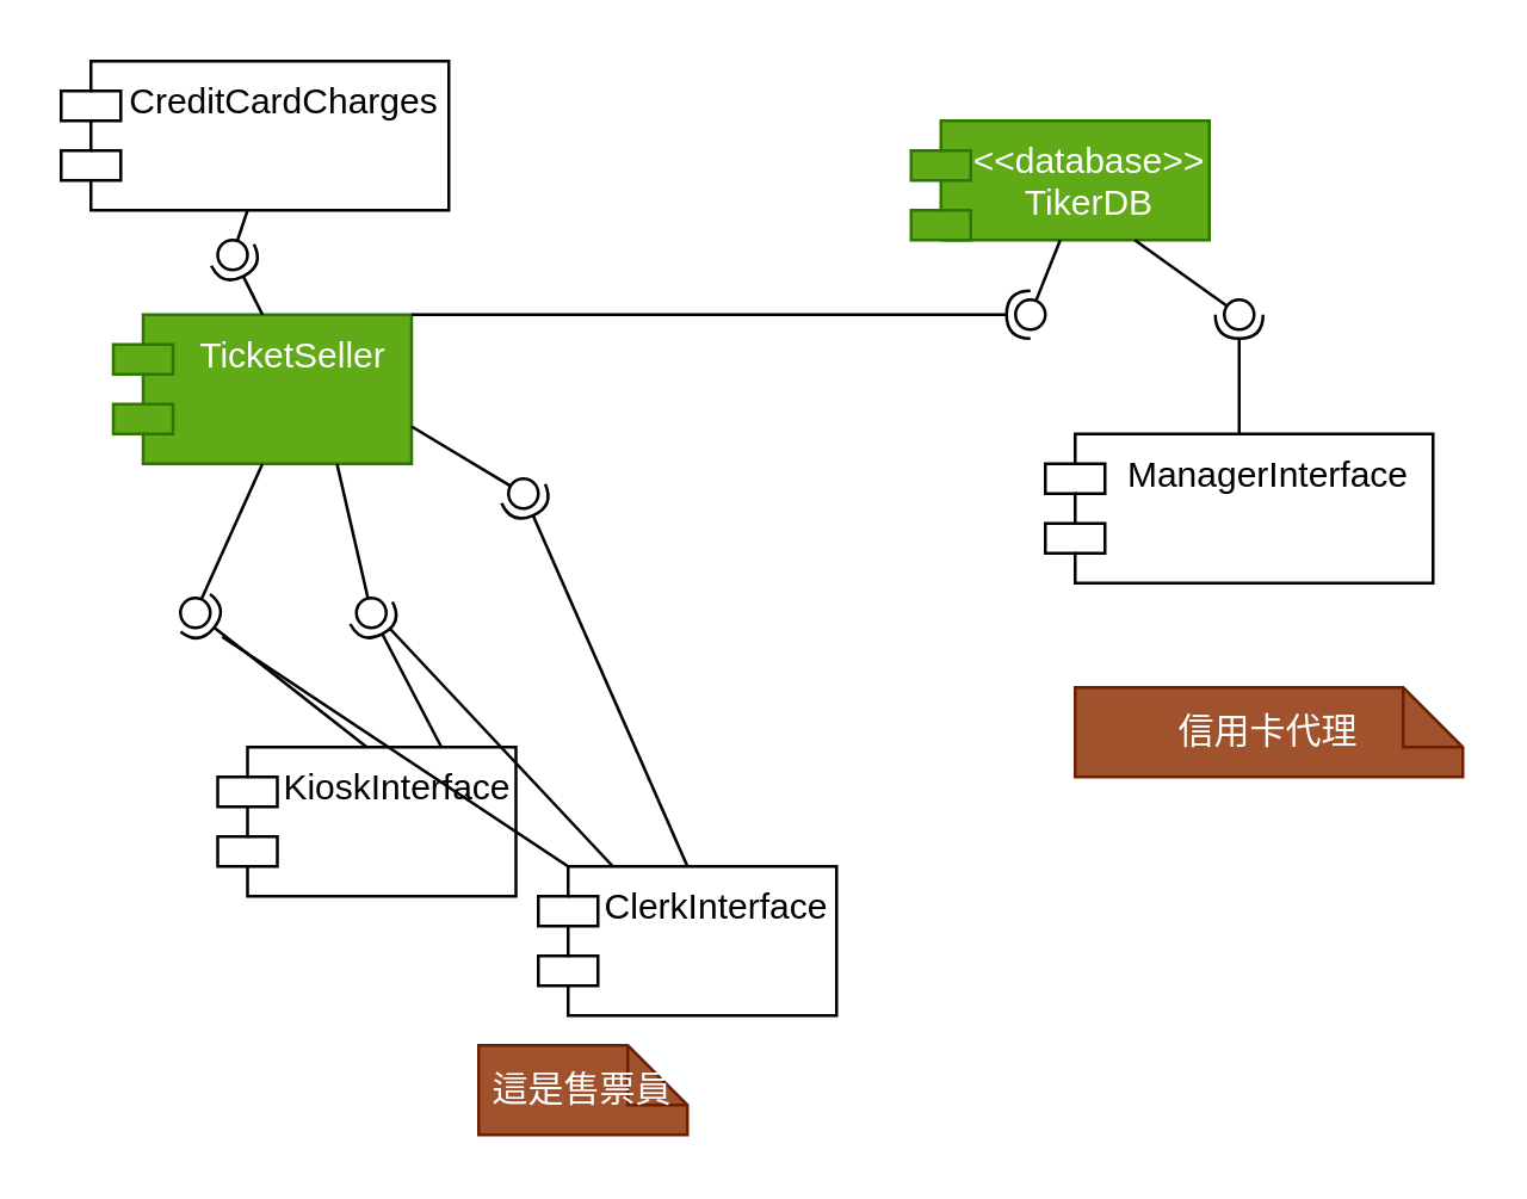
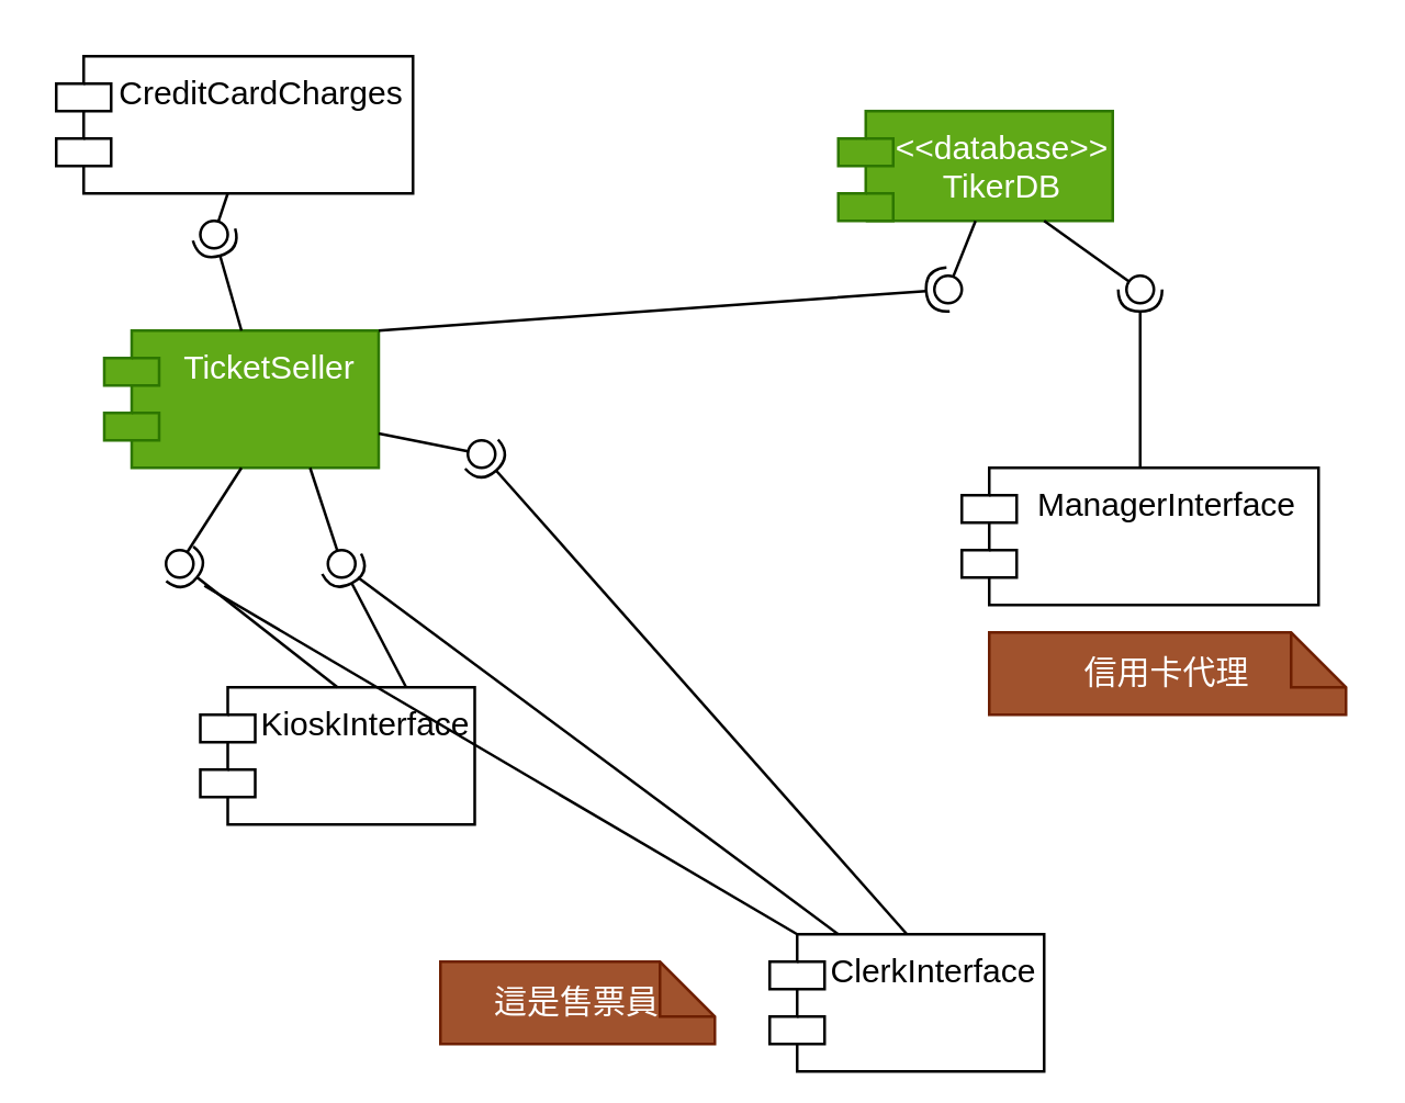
  <mxCell id="0" />
  <mxCell id="1" parent="0" />
  <mxCell id="2" value="CreditCardCharges&lt;br&gt;" style="shape=module;align=left;spacingLeft=20;align=center;verticalAlign=top;whiteSpace=wrap;html=1;" vertex="1" parent="1"><mxGeometry x="20" y="20" width="130" height="50" as="geometry" /></mxCell>
  <mxCell id="3" value="KioskInterface" style="shape=module;align=left;spacingLeft=20;align=center;verticalAlign=top;whiteSpace=wrap;html=1;" vertex="1" parent="1"><mxGeometry x="72.5" y="250" width="100" height="50" as="geometry" /></mxCell>
- <mxCell id="4" value="ClerkInterface" style="shape=module;align=left;spacingLeft=20;align=center;verticalAlign=top;whiteSpace=wrap;html=1;" vertex="1" parent="1"><mxGeometry x="180" y="290" width="100" height="50" as="geometry" /></mxCell>
- <mxCell id="5" value="ManagerInterface" style="shape=module;align=left;spacingLeft=20;align=center;verticalAlign=top;whiteSpace=wrap;html=1;" vertex="1" parent="1"><mxGeometry x="350" y="145" width="130" height="50" as="geometry" /></mxCell>
- <mxCell id="6" value="TicketSeller&lt;br&gt;" style="shape=module;align=left;spacingLeft=20;align=center;verticalAlign=top;whiteSpace=wrap;html=1;fillColor=#60a917;fontColor=#ffffff;strokeColor=#2D7600;" vertex="1" parent="1"><mxGeometry x="37.5" y="105" width="100" height="50" as="geometry" /></mxCell>
+ <mxCell id="4" value="ClerkInterface" style="shape=module;align=left;spacingLeft=20;align=center;verticalAlign=top;whiteSpace=wrap;html=1;" vertex="1" parent="1"><mxGeometry x="280" y="340" width="100" height="50" as="geometry" /></mxCell>
+ <mxCell id="5" value="ManagerInterface" style="shape=module;align=left;spacingLeft=20;align=center;verticalAlign=top;whiteSpace=wrap;html=1;" vertex="1" parent="1"><mxGeometry x="350" y="170" width="130" height="50" as="geometry" /></mxCell>
+ <mxCell id="6" value="TicketSeller&lt;br&gt;" style="shape=module;align=left;spacingLeft=20;align=center;verticalAlign=top;whiteSpace=wrap;html=1;fillColor=#60a917;fontColor=#ffffff;strokeColor=#2D7600;" vertex="1" parent="1"><mxGeometry x="37.5" y="120" width="100" height="50" as="geometry" /></mxCell>
  <mxCell id="7" value="&amp;lt;&amp;lt;database&amp;gt;&amp;gt;&lt;br&gt;TikerDB" style="shape=module;align=left;spacingLeft=20;align=center;verticalAlign=top;whiteSpace=wrap;html=1;fillColor=#60a917;fontColor=#ffffff;strokeColor=#2D7600;" vertex="1" parent="1"><mxGeometry x="305" y="40" width="100" height="40" as="geometry" /></mxCell>
- <mxCell id="8" value="這是售票員" style="shape=note;size=20;whiteSpace=wrap;html=1;fillColor=#a0522d;fontColor=#ffffff;strokeColor=#6D1F00;" vertex="1" parent="1"><mxGeometry x="160" y="350" width="70" height="30" as="geometry" /></mxCell>
+ <mxCell id="8" value="這是售票員" style="shape=note;size=20;whiteSpace=wrap;html=1;fillColor=#a0522d;fontColor=#ffffff;strokeColor=#6D1F00;" vertex="1" parent="1"><mxGeometry x="160" y="350" width="100" height="30" as="geometry" /></mxCell>
  <mxCell id="9" value="信用卡代理" style="shape=note;size=20;whiteSpace=wrap;html=1;fillColor=#a0522d;fontColor=#ffffff;strokeColor=#6D1F00;" vertex="1" parent="1"><mxGeometry x="360" y="230" width="130" height="30" as="geometry" /></mxCell>
  <mxCell id="10" value="" style="rounded=0;orthogonalLoop=1;jettySize=auto;html=1;endArrow=halfCircle;endFill=0;endSize=6;strokeWidth=1;sketch=0;exitX=0.5;exitY=0;exitDx=0;exitDy=0;" edge="1" target="12" parent="1" source="3"><mxGeometry relative="1" as="geometry"><mxPoint x="80" y="185" as="sourcePoint" /></mxGeometry></mxCell>
  <mxCell id="11" value="" style="rounded=0;orthogonalLoop=1;jettySize=auto;html=1;endArrow=oval;endFill=0;sketch=0;sourcePerimeterSpacing=0;targetPerimeterSpacing=0;endSize=10;exitX=0.5;exitY=1;exitDx=0;exitDy=0;" edge="1" target="12" parent="1" source="6"><mxGeometry relative="1" as="geometry"><mxPoint x="40" y="185" as="sourcePoint" /></mxGeometry></mxCell>
  <mxCell id="12" value="" style="ellipse;whiteSpace=wrap;html=1;align=center;aspect=fixed;fillColor=none;strokeColor=none;resizable=0;perimeter=centerPerimeter;rotatable=0;allowArrows=0;points=[];outlineConnect=1;" vertex="1" parent="1"><mxGeometry x="60" y="200" width="10" height="10" as="geometry" /></mxCell>
  <mxCell id="13" value="" style="ellipse;whiteSpace=wrap;html=1;align=center;aspect=fixed;fillColor=none;strokeColor=none;resizable=0;perimeter=centerPerimeter;rotatable=0;allowArrows=0;points=[];outlineConnect=1;" vertex="1" parent="1"><mxGeometry x="82.5" y="190" width="10" height="10" as="geometry" /></mxCell>
  <mxCell id="14" value="" style="rounded=0;orthogonalLoop=1;jettySize=auto;html=1;endArrow=halfCircle;endFill=0;endSize=6;strokeWidth=1;sketch=0;exitX=0.75;exitY=0;exitDx=0;exitDy=0;entryX=0.504;entryY=0.16;entryDx=0;entryDy=0;entryPerimeter=0;" edge="1" target="16" parent="1" source="3"><mxGeometry relative="1" as="geometry"><mxPoint x="127.5" y="260" as="sourcePoint" /><mxPoint x="140" y="210" as="targetPoint" /></mxGeometry></mxCell>
  <mxCell id="15" value="" style="rounded=0;orthogonalLoop=1;jettySize=auto;html=1;endArrow=oval;endFill=0;sketch=0;sourcePerimeterSpacing=0;targetPerimeterSpacing=0;endSize=10;exitX=0.75;exitY=1;exitDx=0;exitDy=0;" edge="1" target="16" parent="1" source="6"><mxGeometry relative="1" as="geometry"><mxPoint x="110" y="185" as="sourcePoint" /></mxGeometry></mxCell>
  <mxCell id="16" value="" style="ellipse;whiteSpace=wrap;html=1;align=center;aspect=fixed;fillColor=none;strokeColor=none;resizable=0;perimeter=centerPerimeter;rotatable=0;allowArrows=0;points=[];outlineConnect=1;" vertex="1" parent="1"><mxGeometry x="119" y="200" width="10" height="10" as="geometry" /></mxCell>
  <mxCell id="17" value="" style="endArrow=none;html=1;rounded=0;entryX=0;entryY=0;entryDx=10;entryDy=0;entryPerimeter=0;" edge="1" parent="1" target="4"><mxGeometry relative="1" as="geometry"><mxPoint x="74" y="213" as="sourcePoint" /><mxPoint x="184" y="297.5" as="targetPoint" /></mxGeometry></mxCell>
  <mxCell id="18" value="" style="endArrow=none;html=1;rounded=0;entryX=0.25;entryY=0;entryDx=0;entryDy=0;" edge="1" parent="1" target="4"><mxGeometry relative="1" as="geometry"><mxPoint x="130" y="210" as="sourcePoint" /><mxPoint x="294" y="218.82" as="targetPoint" /></mxGeometry></mxCell>
  <mxCell id="19" value="" style="rounded=0;orthogonalLoop=1;jettySize=auto;html=1;endArrow=halfCircle;endFill=0;endSize=6;strokeWidth=1;sketch=0;exitX=0.5;exitY=0;exitDx=0;exitDy=0;" edge="1" target="21" parent="1" source="4"><mxGeometry relative="1" as="geometry"><mxPoint x="180" y="155" as="sourcePoint" /></mxGeometry></mxCell>
  <mxCell id="20" value="" style="rounded=0;orthogonalLoop=1;jettySize=auto;html=1;endArrow=oval;endFill=0;sketch=0;sourcePerimeterSpacing=0;targetPerimeterSpacing=0;endSize=10;exitX=1;exitY=0.75;exitDx=0;exitDy=0;" edge="1" target="21" parent="1" source="6"><mxGeometry relative="1" as="geometry"><mxPoint x="140" y="155" as="sourcePoint" /></mxGeometry></mxCell>
  <mxCell id="21" value="" style="ellipse;whiteSpace=wrap;html=1;align=center;aspect=fixed;fillColor=none;strokeColor=none;resizable=0;perimeter=centerPerimeter;rotatable=0;allowArrows=0;points=[];outlineConnect=1;" vertex="1" parent="1"><mxGeometry x="170" y="160" width="10" height="10" as="geometry" /></mxCell>
  <mxCell id="22" value="" style="rounded=0;orthogonalLoop=1;jettySize=auto;html=1;endArrow=halfCircle;endFill=0;endSize=6;strokeWidth=1;sketch=0;exitX=0.5;exitY=0;exitDx=0;exitDy=0;" edge="1" target="24" parent="1" source="6"><mxGeometry relative="1" as="geometry"><mxPoint x="66" y="120" as="sourcePoint" /></mxGeometry></mxCell>
  <mxCell id="23" value="" style="rounded=0;orthogonalLoop=1;jettySize=auto;html=1;endArrow=oval;endFill=0;sketch=0;sourcePerimeterSpacing=0;targetPerimeterSpacing=0;endSize=10;exitX=0.5;exitY=1;exitDx=0;exitDy=0;" edge="1" target="24" parent="1"><mxGeometry relative="1" as="geometry"><mxPoint x="82.5" y="70" as="sourcePoint" /></mxGeometry></mxCell>
  <mxCell id="24" value="" style="ellipse;whiteSpace=wrap;html=1;align=center;aspect=fixed;fillColor=none;strokeColor=none;resizable=0;perimeter=centerPerimeter;rotatable=0;allowArrows=0;points=[];outlineConnect=1;" vertex="1" parent="1"><mxGeometry x="72.5" y="80" width="10" height="10" as="geometry" /></mxCell>
  <mxCell id="25" value="" style="rounded=0;orthogonalLoop=1;jettySize=auto;html=1;endArrow=halfCircle;endFill=0;endSize=6;strokeWidth=1;sketch=0;exitX=1;exitY=0;exitDx=0;exitDy=0;" edge="1" target="27" parent="1" source="6"><mxGeometry relative="1" as="geometry"><mxPoint x="370" y="85" as="sourcePoint" /></mxGeometry></mxCell>
  <mxCell id="26" value="" style="rounded=0;orthogonalLoop=1;jettySize=auto;html=1;endArrow=oval;endFill=0;sketch=0;sourcePerimeterSpacing=0;targetPerimeterSpacing=0;endSize=10;exitX=0.5;exitY=1;exitDx=0;exitDy=0;" edge="1" target="27" parent="1" source="7"><mxGeometry relative="1" as="geometry"><mxPoint x="330" y="85" as="sourcePoint" /></mxGeometry></mxCell>
  <mxCell id="27" value="" style="ellipse;whiteSpace=wrap;html=1;align=center;aspect=fixed;fillColor=none;strokeColor=none;resizable=0;perimeter=centerPerimeter;rotatable=0;allowArrows=0;points=[];outlineConnect=1;" vertex="1" parent="1"><mxGeometry x="340" y="100" width="10" height="10" as="geometry" /></mxCell>
  <mxCell id="28" value="" style="rounded=0;orthogonalLoop=1;jettySize=auto;html=1;endArrow=halfCircle;endFill=0;endSize=6;strokeWidth=1;sketch=0;exitX=0.5;exitY=0;exitDx=0;exitDy=0;" edge="1" target="30" parent="1" source="5"><mxGeometry relative="1" as="geometry"><mxPoint x="410" y="105" as="sourcePoint" /></mxGeometry></mxCell>
  <mxCell id="29" value="" style="rounded=0;orthogonalLoop=1;jettySize=auto;html=1;endArrow=oval;endFill=0;sketch=0;sourcePerimeterSpacing=0;targetPerimeterSpacing=0;endSize=10;exitX=0.75;exitY=1;exitDx=0;exitDy=0;" edge="1" target="30" parent="1" source="7"><mxGeometry relative="1" as="geometry"><mxPoint x="370" y="105" as="sourcePoint" /></mxGeometry></mxCell>
  <mxCell id="30" value="" style="ellipse;whiteSpace=wrap;html=1;align=center;aspect=fixed;fillColor=none;strokeColor=none;resizable=0;perimeter=centerPerimeter;rotatable=0;allowArrows=0;points=[];outlineConnect=1;" vertex="1" parent="1"><mxGeometry x="410" y="100" width="10" height="10" as="geometry" /></mxCell>
